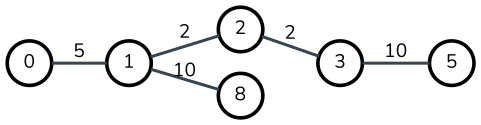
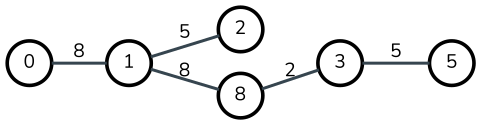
  graph {
    bgcolor=white
    fontname=Nunito
    rankdir=LR
    splines=false
    node [fillcolor="#FFFFFF" fontcolor=black fontname=Nunito fontsize=16 penwidth=3 shape=circle style=filled]
    edge [color="#36454F" fontcolor=black fontname=Nunito fontsize=16 penwidth=2.5 style=solid]
    0
    1
    2
    n4 [label=8]
    3
    5
-   0 -- 1 [label=5]
-   1 -- 2 [label=2]
-   1 -- n4 [label=10]
-   2 -- 3 [label=2]
-   3 -- 5 [label=10]
+   0 -- 1 [label=8]
+   1 -- 2 [label=5]
+   1 -- n4 [label=8]
+   n4 -- 3 [label=2]
+   3 -- 5 [label=5]
  }
